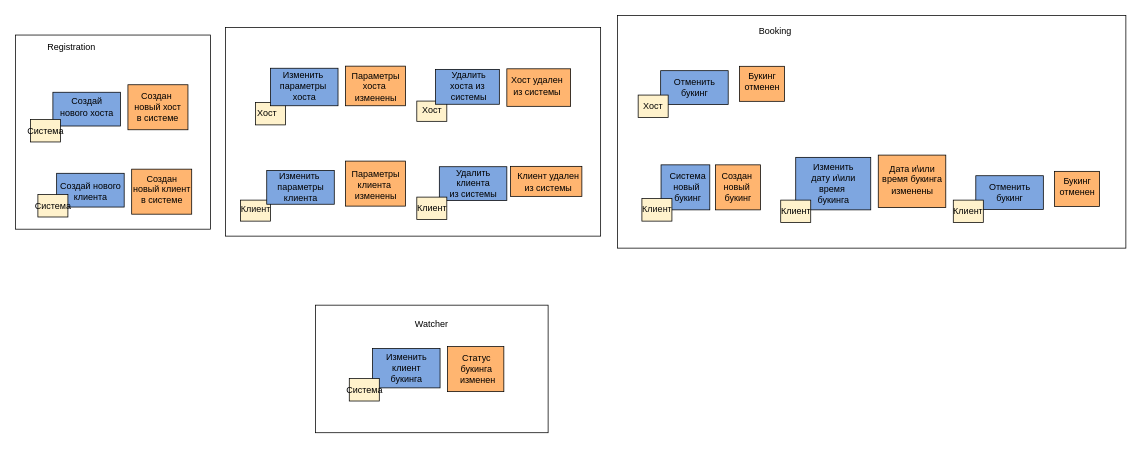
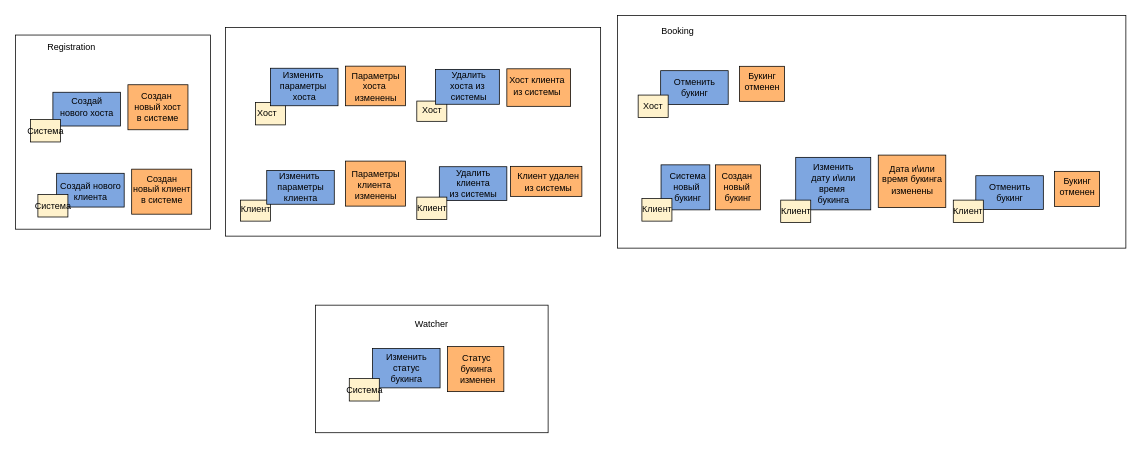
  <mxCell id="0" />
  <mxCell id="1" parent="0" />
  <mxCell id="2" value="" style="rounded=0;whiteSpace=wrap;html=1;" vertex="1" parent="1"><mxGeometry x="420" y="406" width="310" height="170" as="geometry" /></mxCell>
  <mxCell id="3" value="" style="rounded=0;whiteSpace=wrap;html=1;" parent="1" vertex="1"><mxGeometry x="300" y="36" width="500" height="278" as="geometry" /></mxCell>
  <mxCell id="4" value="" style="rounded=0;whiteSpace=wrap;html=1;" parent="1" vertex="1"><mxGeometry x="20" y="46" width="260" height="258.75" as="geometry" /></mxCell>
  <mxCell id="5" value="" style="rounded=0;whiteSpace=wrap;html=1;" parent="1" vertex="1"><mxGeometry x="822.5" y="20" width="677.5" height="310" as="geometry" /></mxCell>
  <mxCell id="6" value="" style="group" parent="1" vertex="1" connectable="0"><mxGeometry x="1060" y="209" width="100" height="70" as="geometry" /></mxCell>
  <mxCell id="7" value="" style="rounded=0;whiteSpace=wrap;html=1;fillColor=#7EA6E0;" parent="6" vertex="1"><mxGeometry width="100" height="70" as="geometry" /></mxCell>
  <mxCell id="8" value="Изменить&lt;br&gt;дату и\или&lt;br&gt;время&amp;nbsp;&lt;br&gt;букинга" style="text;html=1;align=center;verticalAlign=middle;resizable=0;points=[];autosize=1;strokeColor=none;fillColor=none;" parent="6" vertex="1"><mxGeometry x="10" width="80" height="70" as="geometry" /></mxCell>
  <mxCell id="9" value="" style="rounded=0;whiteSpace=wrap;html=1;fillColor=#FFF2CC;" parent="1" vertex="1"><mxGeometry x="320" y="266" width="40" height="28" as="geometry" /></mxCell>
  <mxCell id="10" value="" style="rounded=0;whiteSpace=wrap;html=1;fillColor=#FFF2CC;" parent="1" vertex="1"><mxGeometry x="555" y="134" width="40" height="27" as="geometry" /></mxCell>
  <mxCell id="11" value="" style="rounded=0;whiteSpace=wrap;html=1;fillColor=#FFF2CC;" parent="1" vertex="1"><mxGeometry x="340" y="135.75" width="40" height="30" as="geometry" /></mxCell>
  <mxCell id="12" value="" style="rounded=0;whiteSpace=wrap;html=1;fillColor=#FFB570;" parent="1" vertex="1"><mxGeometry x="680" y="221" width="95" height="40" as="geometry" /></mxCell>
  <mxCell id="13" value="" style="rounded=0;whiteSpace=wrap;html=1;fillColor=#FFB570;" parent="1" vertex="1"><mxGeometry x="460" y="214" width="80" height="60" as="geometry" /></mxCell>
  <mxCell id="14" value="" style="rounded=0;whiteSpace=wrap;html=1;fillColor=#7EA6E0;" parent="1" vertex="1"><mxGeometry x="585" y="221.5" width="90" height="45" as="geometry" /></mxCell>
  <mxCell id="15" value="" style="rounded=0;whiteSpace=wrap;html=1;fillColor=#7EA6E0;" parent="1" vertex="1"><mxGeometry x="355" y="226.5" width="90" height="45" as="geometry" /></mxCell>
  <mxCell id="16" value="" style="rounded=0;whiteSpace=wrap;html=1;fillColor=#7EA6E0;" parent="1" vertex="1"><mxGeometry x="75" y="230.25" width="90" height="45" as="geometry" /></mxCell>
  <mxCell id="17" value="" style="rounded=0;whiteSpace=wrap;html=1;fillColor=#7EA6E0;" parent="1" vertex="1"><mxGeometry x="70" y="122.25" width="90" height="45" as="geometry" /></mxCell>
  <mxCell id="18" value="Параметры&lt;br&gt;клиента&amp;nbsp;&lt;br&gt;изменены" style="text;html=1;align=center;verticalAlign=middle;resizable=0;points=[];autosize=1;strokeColor=none;fillColor=none;" parent="1" vertex="1"><mxGeometry x="455" y="216" width="90" height="60" as="geometry" /></mxCell>
  <mxCell id="19" value="Клиент удален&lt;br&gt;из системы" style="text;html=1;align=center;verticalAlign=middle;resizable=0;points=[];autosize=1;strokeColor=none;fillColor=none;" parent="1" vertex="1"><mxGeometry x="675" y="221.5" width="110" height="40" as="geometry" /></mxCell>
  <mxCell id="20" value="Создай&lt;br&gt;нового хоста" style="text;html=1;align=center;verticalAlign=middle;resizable=0;points=[];autosize=1;strokeColor=none;fillColor=none;" parent="1" vertex="1"><mxGeometry x="70" y="122.25" width="90" height="40" as="geometry" /></mxCell>
  <mxCell id="21" value="Создай нового&lt;br&gt;клиента" style="text;html=1;align=center;verticalAlign=middle;resizable=0;points=[];autosize=1;strokeColor=none;fillColor=none;" parent="1" vertex="1"><mxGeometry x="70" y="235.25" width="100" height="40" as="geometry" /></mxCell>
  <mxCell id="22" value="Изменить&amp;nbsp;&lt;br&gt;параметры&lt;br&gt;клиента" style="text;html=1;align=center;verticalAlign=middle;resizable=0;points=[];autosize=1;strokeColor=none;fillColor=none;" parent="1" vertex="1"><mxGeometry x="355" y="219" width="90" height="60" as="geometry" /></mxCell>
  <mxCell id="23" value="Удалить&lt;br&gt;клиента&lt;br&gt;из системы" style="text;html=1;align=center;verticalAlign=middle;resizable=0;points=[];autosize=1;strokeColor=none;fillColor=none;" parent="1" vertex="1"><mxGeometry x="585" y="214" width="90" height="60" as="geometry" /></mxCell>
  <mxCell id="24" value="&lt;font color=&quot;#000000&quot;&gt;Хост&lt;/font&gt;" style="text;html=1;align=center;verticalAlign=middle;resizable=0;points=[];autosize=1;strokeColor=none;fillColor=none;" parent="1" vertex="1"><mxGeometry x="330" y="135.75" width="50" height="30" as="geometry" /></mxCell>
  <mxCell id="25" value="&lt;font color=&quot;#080808&quot;&gt;Клиент&lt;/font&gt;" style="text;html=1;align=center;verticalAlign=middle;resizable=0;points=[];autosize=1;strokeColor=none;fillColor=none;" parent="1" vertex="1"><mxGeometry x="310" y="264" width="60" height="30" as="geometry" /></mxCell>
  <mxCell id="26" value="&lt;font color=&quot;#000000&quot;&gt;Хост&lt;/font&gt;" style="text;html=1;align=center;verticalAlign=middle;resizable=0;points=[];autosize=1;strokeColor=none;fillColor=none;" parent="1" vertex="1"><mxGeometry x="550" y="131" width="50" height="30" as="geometry" /></mxCell>
  <mxCell id="27" value="" style="rounded=0;whiteSpace=wrap;html=1;fillColor=#7EA6E0;" parent="1" vertex="1"><mxGeometry x="880.5" y="219" width="65" height="60" as="geometry" /></mxCell>
  <mxCell id="28" value="Система&lt;br&gt;новый&amp;nbsp;&lt;br&gt;букинг" style="text;html=1;align=center;verticalAlign=middle;resizable=0;points=[];autosize=1;strokeColor=none;fillColor=none;" parent="1" vertex="1"><mxGeometry x="880.5" y="218.5" width="70" height="60" as="geometry" /></mxCell>
  <mxCell id="29" value="" style="rounded=0;whiteSpace=wrap;html=1;fillColor=#FFF2CC;" parent="1" vertex="1"><mxGeometry x="855" y="264" width="40" height="30" as="geometry" /></mxCell>
  <mxCell id="30" value="&lt;font color=&quot;#0d0d0d&quot;&gt;Клиент&lt;/font&gt;" style="text;html=1;align=center;verticalAlign=middle;resizable=0;points=[];autosize=1;strokeColor=none;fillColor=none;" parent="1" vertex="1"><mxGeometry x="845" y="264" width="60" height="30" as="geometry" /></mxCell>
  <mxCell id="31" value="" style="group" parent="1" vertex="1" connectable="0"><mxGeometry x="545" y="262" width="60" height="30" as="geometry" /></mxCell>
  <mxCell id="32" value="" style="rounded=0;whiteSpace=wrap;html=1;fillColor=#FFF2CC;" parent="31" vertex="1"><mxGeometry x="10" width="40" height="30" as="geometry" /></mxCell>
  <mxCell id="33" value="&lt;font color=&quot;#050505&quot;&gt;Клиент&lt;/font&gt;" style="text;html=1;align=center;verticalAlign=middle;resizable=0;points=[];autosize=1;strokeColor=none;fillColor=none;" parent="31" vertex="1"><mxGeometry width="60" height="30" as="geometry" /></mxCell>
  <mxCell id="34" value="" style="group" parent="1" vertex="1" connectable="0"><mxGeometry x="948" y="219" width="70" height="60" as="geometry" /></mxCell>
  <mxCell id="35" value="" style="rounded=0;whiteSpace=wrap;html=1;fillColor=#FFB570;" parent="34" vertex="1"><mxGeometry x="5" width="60" height="60" as="geometry" /></mxCell>
  <mxCell id="36" value="Создан&amp;nbsp;&lt;div&gt;новый&amp;nbsp;&lt;/div&gt;&lt;div&gt;букинг&lt;/div&gt;" style="text;html=1;align=center;verticalAlign=middle;resizable=0;points=[];autosize=1;strokeColor=none;fillColor=none;" parent="34" vertex="1"><mxGeometry width="70" height="60" as="geometry" /></mxCell>
  <mxCell id="37" value="" style="rounded=0;whiteSpace=wrap;html=1;fillColor=#FFF2CC;" parent="1" vertex="1"><mxGeometry x="1040" y="266" width="40" height="30" as="geometry" /></mxCell>
  <mxCell id="38" value="" style="group" parent="1" vertex="1" connectable="0"><mxGeometry x="1165" y="206" width="100" height="70" as="geometry" /></mxCell>
  <mxCell id="39" value="" style="rounded=0;whiteSpace=wrap;html=1;fillColor=#FFB570;" parent="38" vertex="1"><mxGeometry x="5" width="90" height="70" as="geometry" /></mxCell>
  <mxCell id="40" value="Дата и\или&lt;br&gt;время букинга&lt;br&gt;изменены" style="text;html=1;align=center;verticalAlign=middle;resizable=0;points=[];autosize=1;strokeColor=none;fillColor=none;" parent="38" vertex="1"><mxGeometry y="3" width="100" height="60" as="geometry" /></mxCell>
  <mxCell id="41" value="&lt;font color=&quot;#000000&quot;&gt;Клиент&lt;/font&gt;" style="text;html=1;align=center;verticalAlign=middle;resizable=0;points=[];autosize=1;strokeColor=none;fillColor=none;" parent="1" vertex="1"><mxGeometry x="1030" y="266" width="60" height="30" as="geometry" /></mxCell>
  <mxCell id="42" value="" style="group" parent="1" vertex="1" connectable="0"><mxGeometry x="596" y="461.25" width="75" height="60" as="geometry" /></mxCell>
  <mxCell id="43" value="" style="rounded=0;whiteSpace=wrap;html=1;fillColor=#FFB570;" parent="42" vertex="1"><mxGeometry width="75" height="60" as="geometry" /></mxCell>
  <mxCell id="44" value="Статус&amp;nbsp;&lt;div&gt;букинга&amp;nbsp;&lt;/div&gt;&lt;div&gt;изменен&lt;/div&gt;" style="text;html=1;align=center;verticalAlign=middle;resizable=0;points=[];autosize=1;strokeColor=none;fillColor=none;" parent="42" vertex="1"><mxGeometry x="5" width="70" height="60" as="geometry" /></mxCell>
  <mxCell id="45" value="" style="group" parent="1" vertex="1" connectable="0"><mxGeometry x="496" y="460" width="90" height="60" as="geometry" /></mxCell>
  <mxCell id="46" value="" style="rounded=0;whiteSpace=wrap;html=1;fillColor=#7EA6E0;" parent="45" vertex="1"><mxGeometry y="3.75" width="90" height="52.5" as="geometry" /></mxCell>
- <mxCell id="47" value="Изменить&lt;br&gt;клиент&lt;br&gt;букинга" style="text;html=1;align=center;verticalAlign=middle;resizable=0;points=[];autosize=1;strokeColor=none;fillColor=none;" parent="45" vertex="1"><mxGeometry x="5" width="80" height="60" as="geometry" /></mxCell>
+ <mxCell id="47" value="Изменить&lt;br&gt;статус&lt;br&gt;букинга" style="text;html=1;align=center;verticalAlign=middle;resizable=0;points=[];autosize=1;strokeColor=none;fillColor=none;" parent="45" vertex="1"><mxGeometry x="5" width="80" height="60" as="geometry" /></mxCell>
  <mxCell id="48" value="" style="group" parent="1" vertex="1" connectable="0"><mxGeometry x="455" y="503.75" width="65" height="30" as="geometry" /></mxCell>
  <mxCell id="49" value="" style="rounded=0;whiteSpace=wrap;html=1;fillColor=#FFF2CC;" parent="48" vertex="1"><mxGeometry x="10" width="40" height="30" as="geometry" /></mxCell>
  <mxCell id="50" value="&lt;font color=&quot;#000000&quot;&gt;Система&lt;/font&gt;" style="text;html=1;align=center;verticalAlign=middle;resizable=0;points=[];autosize=1;strokeColor=none;fillColor=none;" parent="48" vertex="1"><mxGeometry x="-5" width="70" height="30" as="geometry" /></mxCell>
  <mxCell id="51" value="" style="group" parent="1" vertex="1" connectable="0"><mxGeometry x="1400" y="216" width="70" height="70" as="geometry" /></mxCell>
  <mxCell id="52" value="" style="rounded=0;whiteSpace=wrap;html=1;fillColor=#FFB570;" parent="51" vertex="1"><mxGeometry x="5" y="11.667" width="60" height="46.667" as="geometry" /></mxCell>
  <mxCell id="53" value="Букинг&lt;div&gt;отменен&lt;/div&gt;" style="text;html=1;align=center;verticalAlign=middle;resizable=0;points=[];autosize=1;strokeColor=none;fillColor=none;" parent="51" vertex="1"><mxGeometry y="11.667" width="70" height="40" as="geometry" /></mxCell>
  <mxCell id="54" value="" style="group" parent="1" vertex="1" connectable="0"><mxGeometry x="1300" y="233.5" width="90" height="45" as="geometry" /></mxCell>
  <mxCell id="55" value="" style="rounded=0;whiteSpace=wrap;html=1;fillColor=#7EA6E0;" parent="54" vertex="1"><mxGeometry width="90" height="45" as="geometry" /></mxCell>
  <mxCell id="56" value="Отменить&lt;br&gt;букинг" style="text;html=1;align=center;verticalAlign=middle;resizable=0;points=[];autosize=1;strokeColor=none;fillColor=none;" parent="54" vertex="1"><mxGeometry x="5" y="2.5" width="80" height="40" as="geometry" /></mxCell>
  <mxCell id="57" value="&lt;font color=&quot;#050505&quot;&gt;Клиент&lt;/font&gt;" style="rounded=0;whiteSpace=wrap;html=1;fillColor=#FFF2CC;" parent="1" vertex="1"><mxGeometry x="1270" y="266" width="40" height="30" as="geometry" /></mxCell>
  <mxCell id="58" value="" style="group" parent="1" vertex="1" connectable="0"><mxGeometry x="165" y="221.75" width="100" height="63" as="geometry" /></mxCell>
  <mxCell id="59" value="" style="rounded=0;whiteSpace=wrap;html=1;fillColor=#FFB570;" parent="58" vertex="1"><mxGeometry x="10" y="3" width="80" height="60" as="geometry" /></mxCell>
  <mxCell id="60" value="Создан&lt;br&gt;новый клиент&lt;br&gt;в системе" style="text;html=1;align=center;verticalAlign=middle;resizable=0;points=[];autosize=1;strokeColor=none;fillColor=none;" parent="58" vertex="1"><mxGeometry width="100" height="60" as="geometry" /></mxCell>
  <mxCell id="61" value="" style="group" parent="1" vertex="1" connectable="0"><mxGeometry x="170" y="112.25" width="80" height="60" as="geometry" /></mxCell>
  <mxCell id="62" value="" style="rounded=0;whiteSpace=wrap;html=1;fillColor=#FFB570;" parent="61" vertex="1"><mxGeometry width="80" height="60" as="geometry" /></mxCell>
  <mxCell id="63" value="Создан&amp;nbsp;&lt;br&gt;новый хост&lt;br&gt;в системе" style="text;html=1;align=center;verticalAlign=middle;whiteSpace=wrap;rounded=0;" parent="61" vertex="1"><mxGeometry y="15" width="80" height="30" as="geometry" /></mxCell>
  <mxCell id="64" value="" style="group" parent="1" vertex="1" connectable="0"><mxGeometry x="360" y="84" width="90" height="60" as="geometry" /></mxCell>
  <mxCell id="65" value="" style="rounded=0;whiteSpace=wrap;html=1;fillColor=#7EA6E0;" parent="64" vertex="1"><mxGeometry y="6.25" width="90" height="50" as="geometry" /></mxCell>
  <mxCell id="66" value="Изменить&amp;nbsp;&lt;br&gt;параметры&amp;nbsp;&lt;br&gt;хоста" style="text;html=1;align=center;verticalAlign=middle;resizable=0;points=[];autosize=1;strokeColor=none;fillColor=none;" parent="64" vertex="1"><mxGeometry width="90" height="60" as="geometry" /></mxCell>
  <mxCell id="67" value="" style="group" parent="1" vertex="1" connectable="0"><mxGeometry x="455" y="85.25" width="90" height="55" as="geometry" /></mxCell>
  <mxCell id="68" value="" style="rounded=0;whiteSpace=wrap;html=1;fillColor=#FFB570;" parent="67" vertex="1"><mxGeometry x="5" y="2.2" width="80" height="52.8" as="geometry" /></mxCell>
  <mxCell id="69" value="Параметры&lt;br&gt;хоста&amp;nbsp;&lt;br&gt;изменены" style="text;html=1;align=center;verticalAlign=middle;resizable=0;points=[];autosize=1;strokeColor=none;fillColor=none;" parent="67" vertex="1"><mxGeometry width="90" height="60" as="geometry" /></mxCell>
  <mxCell id="70" value="" style="group" parent="1" vertex="1" connectable="0"><mxGeometry x="670" y="91" width="90" height="50" as="geometry" /></mxCell>
  <mxCell id="71" value="" style="rounded=0;whiteSpace=wrap;html=1;fillColor=#FFB570;" parent="70" vertex="1"><mxGeometry x="5" width="85" height="50" as="geometry" /></mxCell>
- <mxCell id="72" value="Хост удален&lt;br&gt;из системы" style="text;html=1;align=center;verticalAlign=middle;resizable=0;points=[];autosize=1;strokeColor=none;fillColor=none;" parent="70" vertex="1"><mxGeometry y="3" width="90" height="40" as="geometry" /></mxCell>
+ <mxCell id="72" value="Хост клиента&lt;br&gt;из системы" style="text;html=1;align=center;verticalAlign=middle;resizable=0;points=[];autosize=1;strokeColor=none;fillColor=none;" parent="70" vertex="1"><mxGeometry y="3" width="90" height="40" as="geometry" /></mxCell>
  <mxCell id="73" value="" style="group" parent="1" vertex="1" connectable="0"><mxGeometry x="580" y="84" width="85" height="62" as="geometry" /></mxCell>
  <mxCell id="74" value="" style="rounded=0;whiteSpace=wrap;html=1;fillColor=#7EA6E0;" parent="73" vertex="1"><mxGeometry y="7.75" width="85" height="46.5" as="geometry" /></mxCell>
  <mxCell id="75" value="Удалить&lt;br&gt;хоста из&amp;nbsp;&lt;br&gt;системы" style="text;html=1;align=center;verticalAlign=middle;resizable=0;points=[];autosize=1;strokeColor=none;fillColor=none;" parent="73" vertex="1"><mxGeometry x="9.444" width="70" height="60" as="geometry" /></mxCell>
  <mxCell id="76" value="" style="group" parent="1" vertex="1" connectable="0"><mxGeometry x="980" y="76" width="70" height="70" as="geometry" /></mxCell>
  <mxCell id="77" value="" style="rounded=0;whiteSpace=wrap;html=1;fillColor=#FFB570;" parent="76" vertex="1"><mxGeometry x="5" y="11.667" width="60" height="46.667" as="geometry" /></mxCell>
  <mxCell id="78" value="Букинг&lt;div&gt;отменен&lt;/div&gt;" style="text;html=1;align=center;verticalAlign=middle;resizable=0;points=[];autosize=1;strokeColor=none;fillColor=none;" parent="76" vertex="1"><mxGeometry y="11.667" width="70" height="40" as="geometry" /></mxCell>
  <mxCell id="79" value="" style="group" parent="1" vertex="1" connectable="0"><mxGeometry x="880" y="93.5" width="90" height="45" as="geometry" /></mxCell>
  <mxCell id="80" value="" style="rounded=0;whiteSpace=wrap;html=1;fillColor=#7EA6E0;" parent="79" vertex="1"><mxGeometry width="90" height="45" as="geometry" /></mxCell>
  <mxCell id="81" value="Отменить&lt;br&gt;букинг" style="text;html=1;align=center;verticalAlign=middle;resizable=0;points=[];autosize=1;strokeColor=none;fillColor=none;" parent="79" vertex="1"><mxGeometry x="5" y="2.5" width="80" height="40" as="geometry" /></mxCell>
  <mxCell id="82" value="&lt;font color=&quot;#030303&quot;&gt;Хост&lt;/font&gt;" style="rounded=0;whiteSpace=wrap;html=1;fillColor=#FFF2CC;" parent="1" vertex="1"><mxGeometry x="850" y="126" width="40" height="30" as="geometry" /></mxCell>
  <mxCell id="83" value="" style="group;" parent="1" vertex="1" connectable="0"><mxGeometry x="30" y="158.5" width="65" height="30" as="geometry" /></mxCell>
  <mxCell id="84" value="" style="rounded=0;whiteSpace=wrap;html=1;fillColor=#FFF2CC;" parent="83" vertex="1"><mxGeometry x="10" width="40" height="30" as="geometry" /></mxCell>
  <mxCell id="85" value="&lt;font color=&quot;#000000&quot;&gt;Система&lt;/font&gt;" style="text;html=1;align=center;verticalAlign=middle;resizable=0;points=[];autosize=1;strokeColor=none;fillColor=none;" parent="83" vertex="1"><mxGeometry x="-5" width="70" height="30" as="geometry" /></mxCell>
  <mxCell id="86" value="" style="group" parent="1" vertex="1" connectable="0"><mxGeometry x="40" y="258.5" width="65" height="30" as="geometry" /></mxCell>
  <mxCell id="87" value="" style="rounded=0;whiteSpace=wrap;html=1;fillColor=#FFF2CC;" parent="86" vertex="1"><mxGeometry x="10" width="40" height="30" as="geometry" /></mxCell>
  <mxCell id="88" value="&lt;font color=&quot;#050505&quot;&gt;Система&lt;/font&gt;" style="text;html=1;align=center;verticalAlign=middle;resizable=0;points=[];autosize=1;strokeColor=none;fillColor=none;" parent="86" vertex="1"><mxGeometry x="-5" width="70" height="30" as="geometry" /></mxCell>
- <mxCell id="89" value="Booking" style="text;html=1;align=center;verticalAlign=middle;whiteSpace=wrap;rounded=0;" parent="1" vertex="1"><mxGeometry x="1002.5" y="26" width="60" height="30" as="geometry" /></mxCell>
+ <mxCell id="89" value="Booking" style="text;html=1;align=center;verticalAlign=middle;whiteSpace=wrap;rounded=0;" parent="1" vertex="1"><mxGeometry x="872.5" y="26" width="60" height="30" as="geometry" /></mxCell>
  <mxCell id="90" value="Registration" style="text;html=1;align=center;verticalAlign=middle;whiteSpace=wrap;rounded=0;" parent="1" vertex="1"><mxGeometry x="65" y="48" width="60" height="30" as="geometry" /></mxCell>
  <mxCell id="91" value="Watcher" style="text;html=1;strokeColor=none;fillColor=none;align=center;verticalAlign=middle;whiteSpace=wrap;rounded=0;" vertex="1" parent="1"><mxGeometry x="545" y="416" width="60" height="30" as="geometry" /></mxCell>
